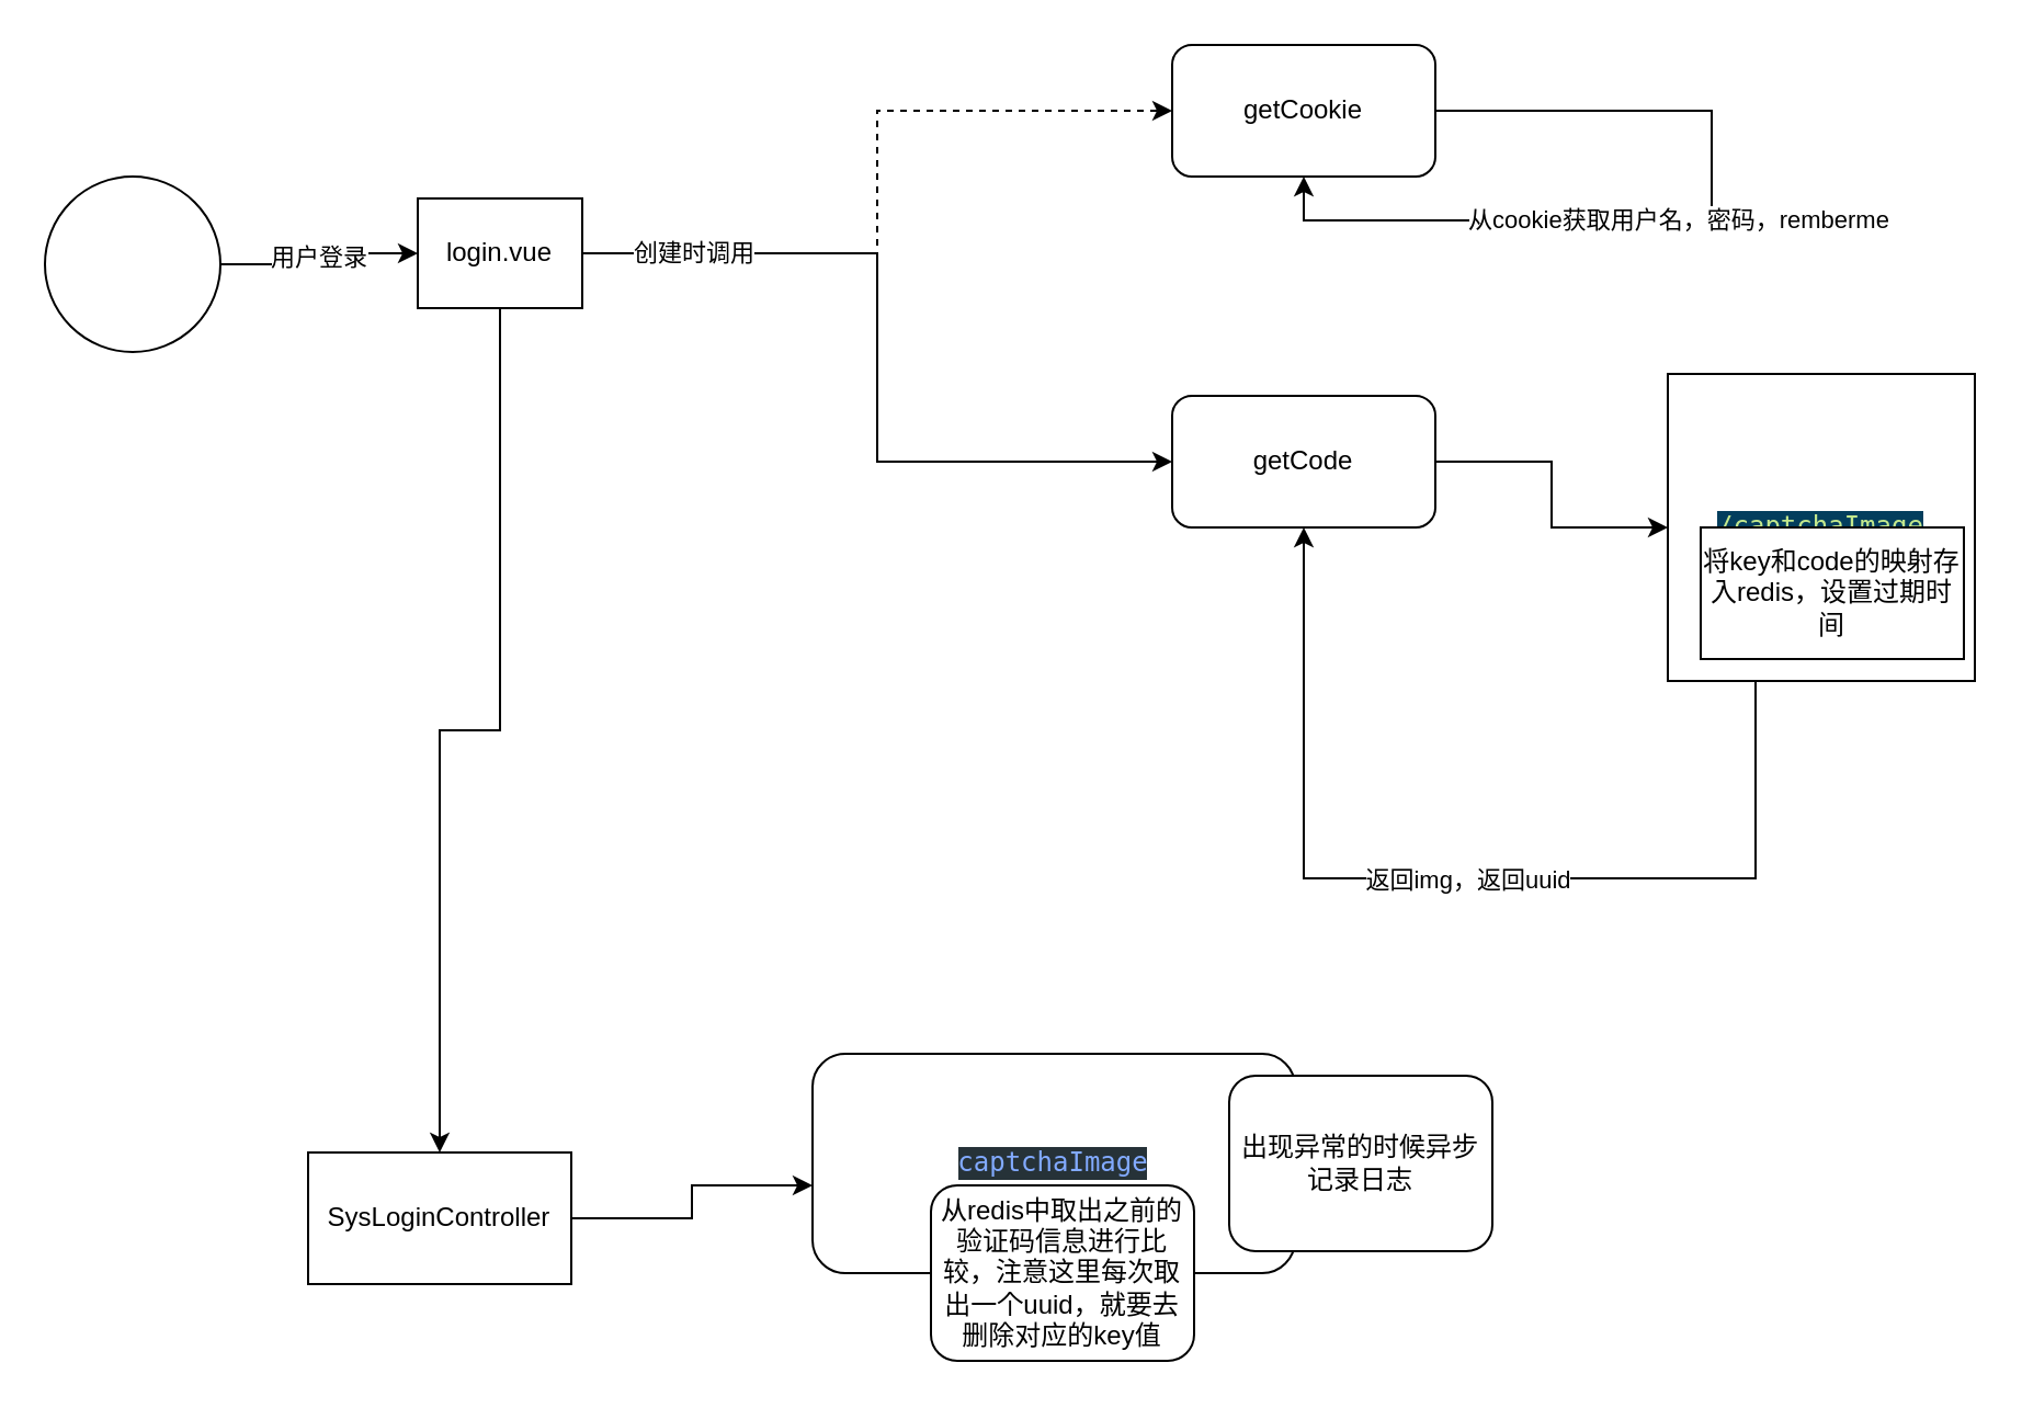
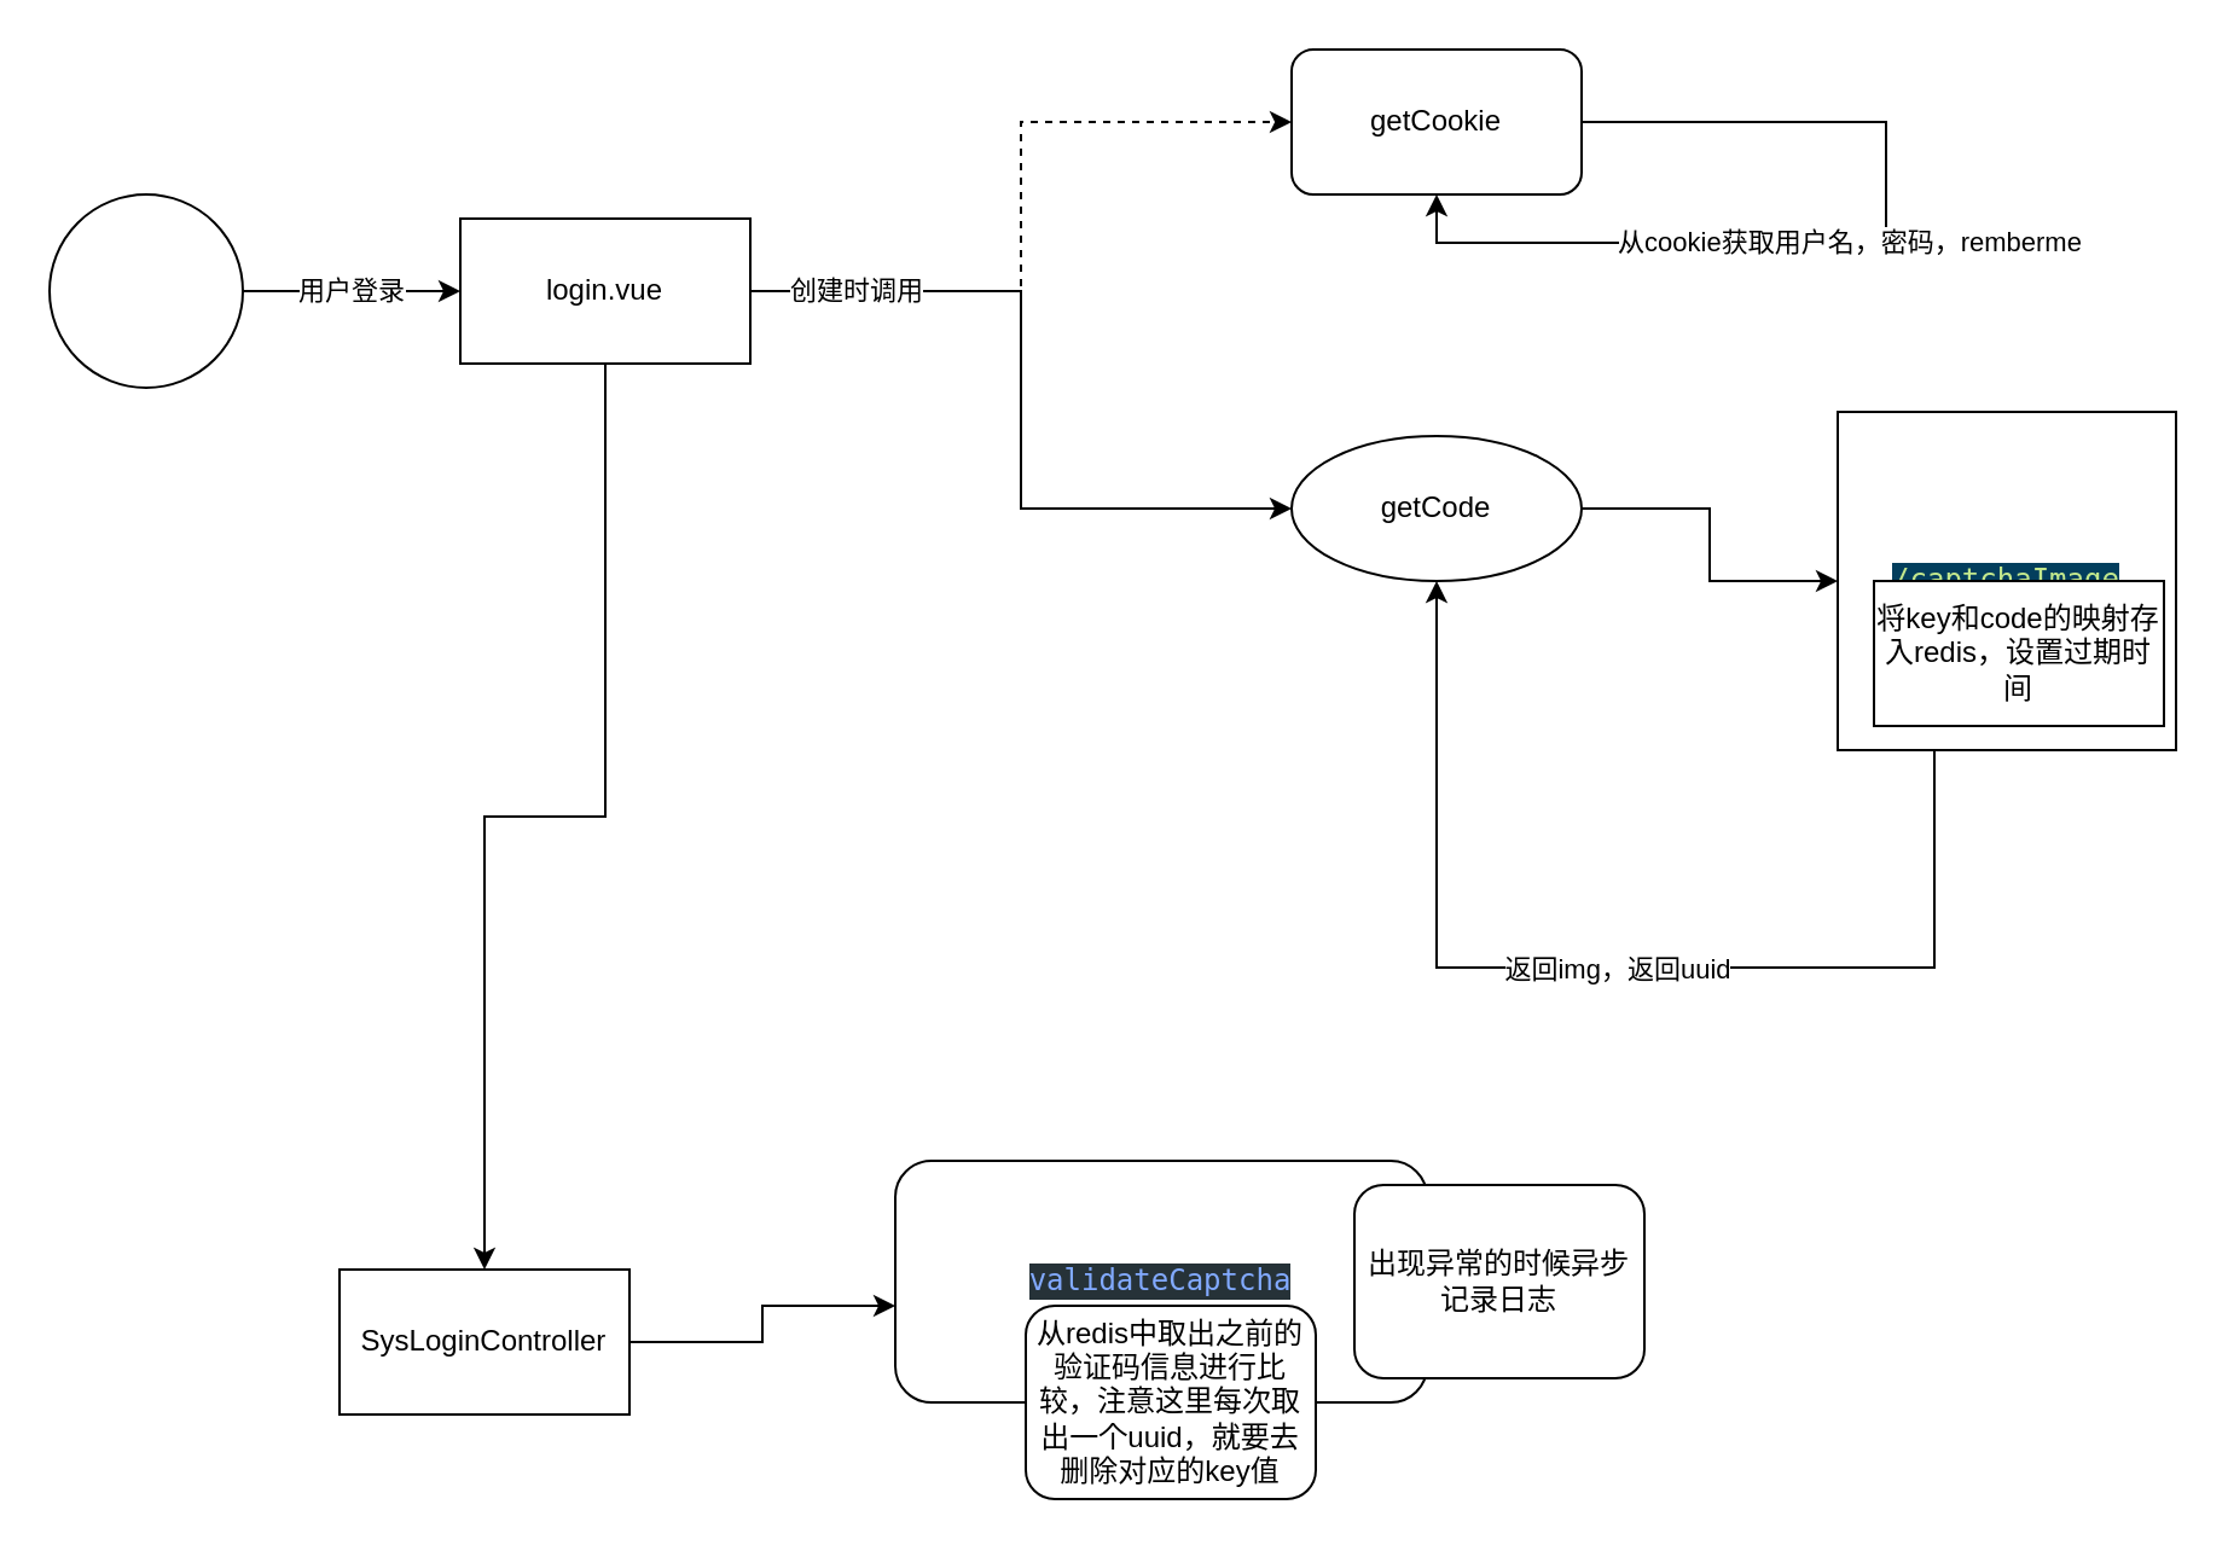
  <mxCell id="0" />
  <mxCell id="1" parent="0" />
  <mxCell id="2" style="edgeStyle=orthogonalEdgeStyle;rounded=0;orthogonalLoop=1;jettySize=auto;html=1;exitX=1;exitY=0.5;exitDx=0;exitDy=0;entryX=0;entryY=0.5;entryDx=0;entryDy=0;dashed=1;" edge="1" parent="1" source="6" target="9"><mxGeometry relative="1" as="geometry" /></mxCell>
  <mxCell id="3" style="edgeStyle=orthogonalEdgeStyle;rounded=0;orthogonalLoop=1;jettySize=auto;html=1;exitX=1;exitY=0.5;exitDx=0;exitDy=0;entryX=0;entryY=0.5;entryDx=0;entryDy=0;" edge="1" parent="1" source="6" target="11"><mxGeometry relative="1" as="geometry" /></mxCell>
  <mxCell id="4" value="创建时调用" style="edgeLabel;html=1;align=center;verticalAlign=middle;resizable=0;points=[];" vertex="1" connectable="0" parent="3"><mxGeometry x="-0.726" y="1" relative="1" as="geometry"><mxPoint as="offset" /></mxGeometry></mxCell>
  <mxCell id="5" style="edgeStyle=orthogonalEdgeStyle;rounded=0;orthogonalLoop=1;jettySize=auto;html=1;exitX=0.5;exitY=1;exitDx=0;exitDy=0;" edge="1" parent="1" source="6" target="18"><mxGeometry relative="1" as="geometry" /></mxCell>
- <mxCell id="6" value="login.vue" style="rounded=0;whiteSpace=wrap;html=1;" vertex="1" parent="1"><mxGeometry x="190" y="90" width="75" height="50" as="geometry" /></mxCell>
+ <mxCell id="6" value="login.vue" style="rounded=0;whiteSpace=wrap;html=1;" vertex="1" parent="1"><mxGeometry x="190" y="90" width="120" height="60" as="geometry" /></mxCell>
  <mxCell id="7" value="用户登录" style="edgeStyle=orthogonalEdgeStyle;rounded=0;orthogonalLoop=1;jettySize=auto;html=1;exitX=1;exitY=0.5;exitDx=0;exitDy=0;" edge="1" parent="1" source="8" target="6"><mxGeometry relative="1" as="geometry" /></mxCell>
  <mxCell id="8" value="" style="ellipse;whiteSpace=wrap;html=1;aspect=fixed;" vertex="1" parent="1"><mxGeometry x="20" y="80" width="80" height="80" as="geometry" /></mxCell>
  <mxCell id="9" value="getCookie" style="rounded=1;whiteSpace=wrap;html=1;" vertex="1" parent="1"><mxGeometry x="534" y="20" width="120" height="60" as="geometry" /></mxCell>
  <mxCell id="10" style="edgeStyle=orthogonalEdgeStyle;rounded=0;orthogonalLoop=1;jettySize=auto;html=1;exitX=1;exitY=0.5;exitDx=0;exitDy=0;entryX=0;entryY=0.5;entryDx=0;entryDy=0;" edge="1" parent="1" source="11" target="14"><mxGeometry relative="1" as="geometry" /></mxCell>
- <mxCell id="11" value="getCode" style="rounded=1;whiteSpace=wrap;html=1;" vertex="1" parent="1"><mxGeometry x="534" y="180" width="120" height="60" as="geometry" /></mxCell>
+ <mxCell id="11" value="getCode" style="ellipse;whiteSpace=wrap;html=1;" vertex="1" parent="1"><mxGeometry x="534" y="180" width="120" height="60" as="geometry" /></mxCell>
  <mxCell id="12" style="edgeStyle=orthogonalEdgeStyle;rounded=0;orthogonalLoop=1;jettySize=auto;html=1;exitX=0.5;exitY=1;exitDx=0;exitDy=0;entryX=0.5;entryY=1;entryDx=0;entryDy=0;" edge="1" parent="1" source="14" target="11"><mxGeometry relative="1" as="geometry"><Array as="points"><mxPoint x="800" y="400" /><mxPoint x="594" y="400" /></Array></mxGeometry></mxCell>
  <mxCell id="13" value="返回img，返回uuid" style="edgeLabel;html=1;align=center;verticalAlign=middle;resizable=0;points=[];" vertex="1" connectable="0" parent="12"><mxGeometry x="0.035" relative="1" as="geometry"><mxPoint as="offset" /></mxGeometry></mxCell>
  <mxCell id="14" value="&lt;pre style=&quot;background-color:#263238;color:#c3cee3;font-family:'Menlo',monospace;font-size:9.0pt;&quot;&gt;&lt;span style=&quot;color:#c3e88d;background-color:#033e5d;&quot;&gt;/captchaImage&lt;/span&gt;&lt;/pre&gt;" style="whiteSpace=wrap;html=1;aspect=fixed;" vertex="1" parent="1"><mxGeometry x="760" y="170" width="140" height="140" as="geometry" /></mxCell>
  <mxCell id="15" value="从cookie获取用户名，密码，remberme" style="edgeStyle=orthogonalEdgeStyle;rounded=0;orthogonalLoop=1;jettySize=auto;html=1;exitX=1;exitY=0.5;exitDx=0;exitDy=0;entryX=0.5;entryY=1;entryDx=0;entryDy=0;" edge="1" parent="1" source="9" target="9"><mxGeometry relative="1" as="geometry"><Array as="points"><mxPoint x="780" y="50" /><mxPoint x="780" y="100" /><mxPoint x="594" y="100" /></Array></mxGeometry></mxCell>
  <mxCell id="16" value="将key和code的映射存入redis，设置过期时间" style="rounded=0;whiteSpace=wrap;html=1;" vertex="1" parent="1"><mxGeometry x="775" y="240" width="120" height="60" as="geometry" /></mxCell>
  <mxCell id="17" style="edgeStyle=orthogonalEdgeStyle;rounded=0;orthogonalLoop=1;jettySize=auto;html=1;exitX=1;exitY=0.5;exitDx=0;exitDy=0;entryX=0;entryY=0.6;entryDx=0;entryDy=0;entryPerimeter=0;" edge="1" parent="1" source="18" target="19"><mxGeometry relative="1" as="geometry" /></mxCell>
  <mxCell id="18" value="SysLoginController" style="rounded=0;whiteSpace=wrap;html=1;" vertex="1" parent="1"><mxGeometry x="140" y="525" width="120" height="60" as="geometry" /></mxCell>
- <mxCell id="19" value="&lt;pre style=&quot;background-color:#263238;color:#c3cee3;font-family:'Menlo',monospace;font-size:9.0pt;&quot;&gt;&lt;span style=&quot;color:#82aaff;&quot;&gt;captchaImage&lt;/span&gt;&lt;/pre&gt;" style="rounded=1;whiteSpace=wrap;html=1;" vertex="1" parent="1"><mxGeometry x="370" y="480" width="220" height="100" as="geometry" /></mxCell>
+ <mxCell id="19" value="&lt;pre style=&quot;background-color:#263238;color:#c3cee3;font-family:'Menlo',monospace;font-size:9.0pt;&quot;&gt;&lt;span style=&quot;color:#82aaff;&quot;&gt;validateCaptcha&lt;/span&gt;&lt;/pre&gt;" style="rounded=1;whiteSpace=wrap;html=1;" vertex="1" parent="1"><mxGeometry x="370" y="480" width="220" height="100" as="geometry" /></mxCell>
  <mxCell id="20" value="从redis中取出之前的验证码信息进行比较，注意这里每次取出一个uuid，就要去删除对应的key值" style="rounded=1;whiteSpace=wrap;html=1;" vertex="1" parent="1"><mxGeometry x="424" y="540" width="120" height="80" as="geometry" /></mxCell>
  <mxCell id="21" value="出现异常的时候异步记录日志" style="rounded=1;whiteSpace=wrap;html=1;" vertex="1" parent="1"><mxGeometry x="560" y="490" width="120" height="80" as="geometry" /></mxCell>
